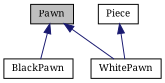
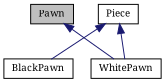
  digraph {
    fontname="Noto Serif"
    node [color=black fontname="Noto Serif" fontsize=10 shape=record]
    edge [color=midnightblue dir=back fontname="Noto Serif" fontsize=10 labelfontname=Helvetica labelfontsize=10 style=solid]
    n1 [fillcolor=grey75 fontcolor=black height=0.2 label=Pawn style=filled width=0.4]
    n2 [height=0.2 label=BlackPawn width=0.4]
    n3 [height=0.2 label=WhitePawn width=0.4]
    n4 [height=0.2 label=Piece width=0.4]
-   n1 -> n2
+   n4 -> n2
    n1 -> n3
    n4 -> n3
  }
